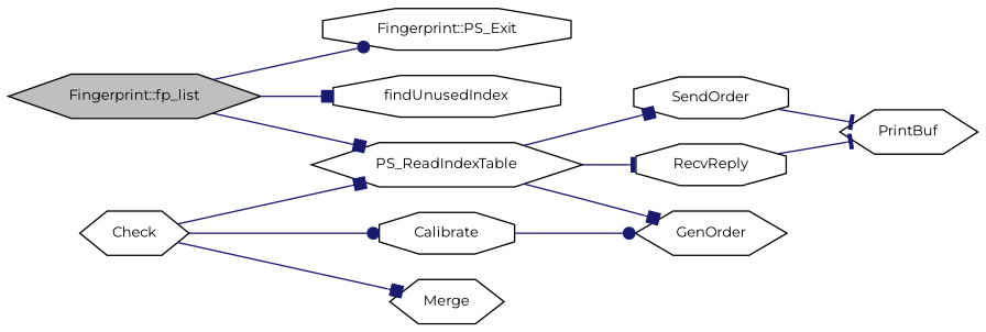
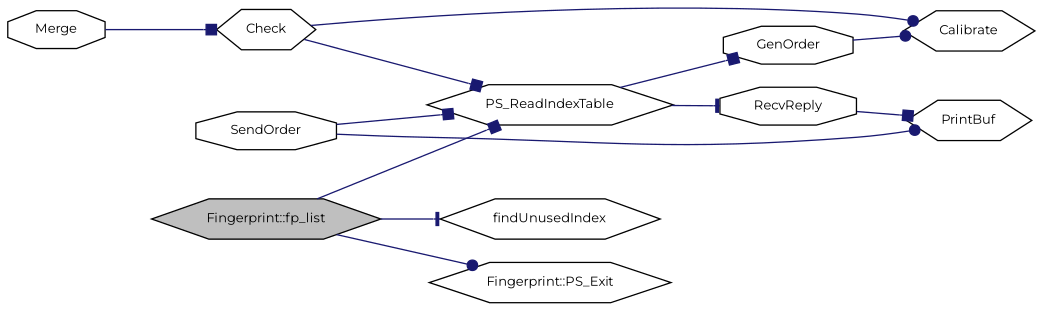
  digraph {
    fontname=Montserrat
    rankdir=LR
    node [color=black fillcolor=white fontname=Montserrat fontsize=10 shape=octagon style=filled]
    edge [arrowhead=box color=midnightblue fontname=Montserrat fontsize=10 labelfontname=Helvetica labelfontsize=10 style=solid]
    n1 [fillcolor=grey75 fontcolor=black height=0.2 label="Fingerprint::fp_list" shape=hexagon width=0.4]
    n2 [height=0.2 label=PS_ReadIndexTable shape=hexagon width=0.4]
-   n3 [height=0.2 label="Fingerprint::PS_Exit" width=0.4]
-   n4 [height=0.2 label=findUnusedIndex width=0.4]
-   n5 [height=0.2 label=GenOrder shape=hexagon width=0.4]
+   n3 [height=0.2 label="Fingerprint::PS_Exit" shape=hexagon width=0.4]
+   n4 [height=0.2 label=findUnusedIndex shape=hexagon width=0.4]
+   n5 [height=0.2 label=GenOrder width=0.4]
    n6 [height=0.2 label=SendOrder width=0.4]
    n7 [height=0.2 label=RecvReply width=0.4]
-   n8 [height=0.2 label=Calibrate width=0.4]
+   n8 [height=0.2 label=Calibrate shape=hexagon width=0.4]
    n9 [height=0.2 label=PrintBuf shape=hexagon width=0.4]
    n10 [height=0.2 label=Check shape=hexagon width=0.4]
-   n11 [height=0.2 label=Merge shape=hexagon width=0.4]
+   n11 [height=0.2 label=Merge width=0.4]
    n1 -> n2
    n1 -> n3 [arrowhead=dot]
-   n1 -> n4
+   n1 -> n4 [arrowhead=tee]
    n2 -> n5
-   n2 -> n6
+   n6 -> n2
    n2 -> n7 [arrowhead=tee]
-   n8 -> n5 [arrowhead=dot]
-   n6 -> n9 [arrowhead=tee]
-   n7 -> n9 [arrowhead=tee]
+   n5 -> n8 [arrowhead=dot]
+   n6 -> n9 [arrowhead=dot]
+   n7 -> n9
    n10 -> n2
    n10 -> n8 [arrowhead=dot]
-   n10 -> n11
+   n11 -> n10
  }
